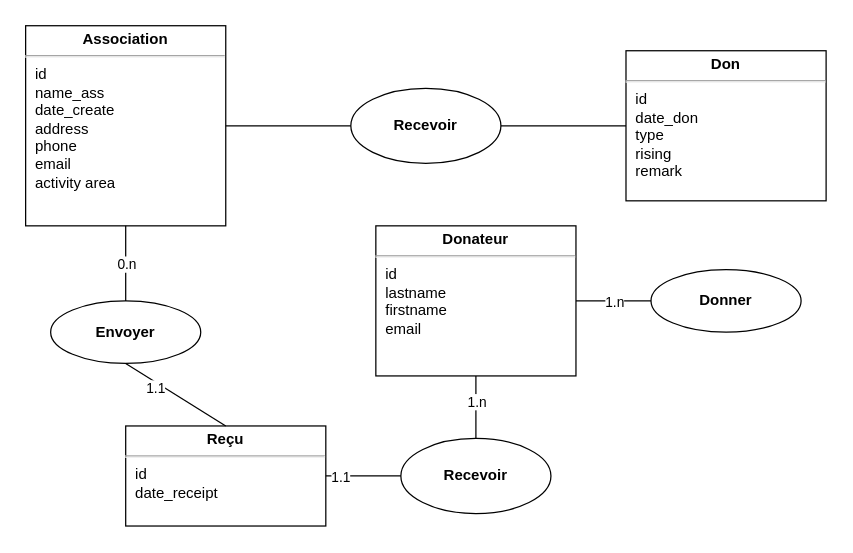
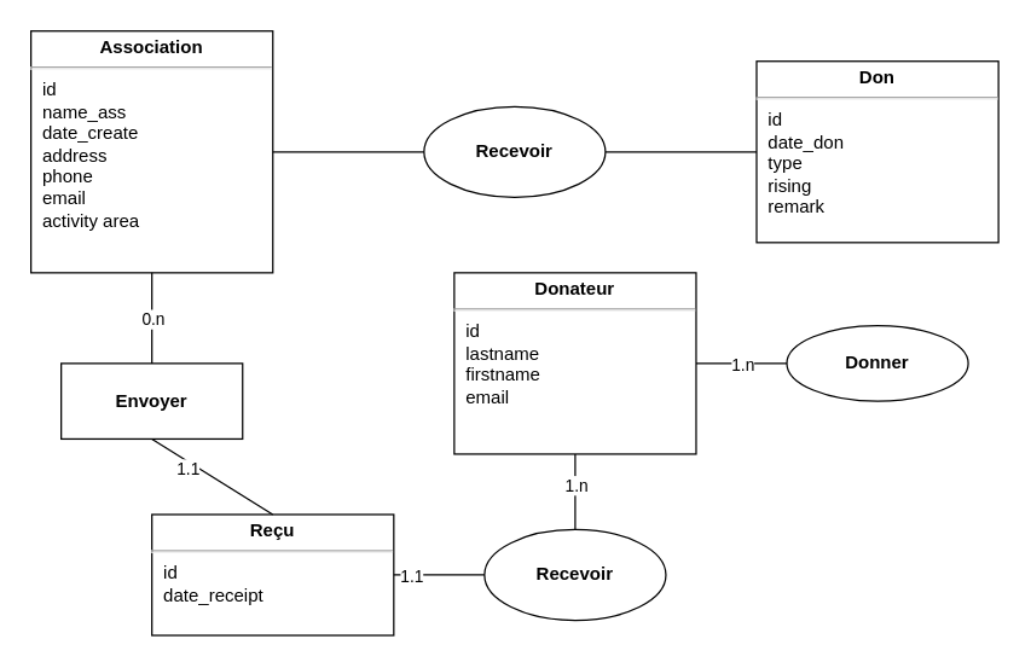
  <mxCell id="0" />
  <mxCell id="1" parent="0" />
  <mxCell id="2" value="&lt;p style=&quot;margin: 4px 0px 0px ; text-align: center&quot;&gt;&lt;b&gt;Association&lt;/b&gt;&lt;/p&gt;&lt;hr&gt;&lt;p style=&quot;margin: 0px ; margin-left: 8px&quot;&gt;id&lt;/p&gt;&lt;p style=&quot;margin: 0px ; margin-left: 8px&quot;&gt;name_ass&lt;/p&gt;&lt;p style=&quot;margin: 0px ; margin-left: 8px&quot;&gt;date_create&lt;/p&gt;&lt;p style=&quot;margin: 0px ; margin-left: 8px&quot;&gt;address&lt;/p&gt;&lt;p style=&quot;margin: 0px ; margin-left: 8px&quot;&gt;phone&lt;/p&gt;&lt;p style=&quot;margin: 0px ; margin-left: 8px&quot;&gt;email&lt;/p&gt;&lt;p style=&quot;margin: 0px ; margin-left: 8px&quot;&gt;activity area&lt;/p&gt;" style="verticalAlign=top;align=left;overflow=fill;fontSize=12;fontFamily=Helvetica;html=1;" vertex="1" parent="1"><mxGeometry x="20" y="20" width="160" height="160" as="geometry" /></mxCell>
  <mxCell id="3" value="&lt;p style=&quot;margin: 4px 0px 0px ; text-align: center&quot;&gt;&lt;b&gt;Don&lt;/b&gt;&lt;/p&gt;&lt;hr&gt;&lt;p style=&quot;margin: 0px ; margin-left: 8px&quot;&gt;id&lt;/p&gt;&lt;p style=&quot;margin: 0px ; margin-left: 8px&quot;&gt;date_don&lt;br&gt;type&lt;/p&gt;&lt;p style=&quot;margin: 0px ; margin-left: 8px&quot;&gt;rising&lt;/p&gt;&lt;p style=&quot;margin: 0px ; margin-left: 8px&quot;&gt;remark&lt;/p&gt;" style="verticalAlign=top;align=left;overflow=fill;fontSize=12;fontFamily=Helvetica;html=1;" vertex="1" parent="1"><mxGeometry x="500" y="40" width="160" height="120" as="geometry" /></mxCell>
  <mxCell id="4" value="&lt;p style=&quot;margin: 4px 0px 0px ; text-align: center&quot;&gt;&lt;b&gt;Donateur&lt;/b&gt;&lt;/p&gt;&lt;hr&gt;&lt;p style=&quot;margin: 0px ; margin-left: 8px&quot;&gt;id&lt;/p&gt;&lt;p style=&quot;margin: 0px ; margin-left: 8px&quot;&gt;lastname&lt;/p&gt;&lt;p style=&quot;margin: 0px ; margin-left: 8px&quot;&gt;firstname&lt;/p&gt;&lt;p style=&quot;margin: 0px ; margin-left: 8px&quot;&gt;email&lt;br&gt;&lt;/p&gt;" style="verticalAlign=top;align=left;overflow=fill;fontSize=12;fontFamily=Helvetica;html=1;" vertex="1" parent="1"><mxGeometry x="300" y="180" width="160" height="120" as="geometry" /></mxCell>
  <mxCell id="5" value="&lt;p style=&quot;margin: 4px 0px 0px ; text-align: center&quot;&gt;&lt;b&gt;Reçu&lt;/b&gt;&lt;/p&gt;&lt;hr&gt;&lt;p style=&quot;margin: 0px ; margin-left: 8px&quot;&gt;id&lt;/p&gt;&lt;p style=&quot;margin: 0px ; margin-left: 8px&quot;&gt;date_receipt&lt;/p&gt;" style="verticalAlign=top;align=left;overflow=fill;fontSize=12;fontFamily=Helvetica;html=1;" vertex="1" parent="1"><mxGeometry x="100" y="340" width="160" height="80" as="geometry" /></mxCell>
  <mxCell id="6" value="&lt;b&gt;Donner&lt;/b&gt;" style="ellipse;whiteSpace=wrap;html=1;" vertex="1" parent="1"><mxGeometry x="520" y="215" width="120" height="50" as="geometry" /></mxCell>
  <mxCell id="7" value="" style="endArrow=none;html=1;exitX=0;exitY=0.5;exitDx=0;exitDy=0;" edge="1" parent="1" source="6" target="4"><mxGeometry width="50" height="50" relative="1" as="geometry"><mxPoint x="330" y="250" as="sourcePoint" /><mxPoint x="510" y="280" as="targetPoint" /></mxGeometry></mxCell>
  <mxCell id="8" value="1.n" style="edgeLabel;html=1;align=center;verticalAlign=middle;resizable=0;points=[];" vertex="1" connectable="0" parent="7"><mxGeometry x="0.633" relative="1" as="geometry"><mxPoint x="19" as="offset" /></mxGeometry></mxCell>
  <mxCell id="9" value="&lt;b&gt;Recevoir&lt;/b&gt;" style="ellipse;whiteSpace=wrap;html=1;" vertex="1" parent="1"><mxGeometry x="280" y="70" width="120" height="60" as="geometry" /></mxCell>
  <mxCell id="10" value="" style="endArrow=none;html=1;exitX=0;exitY=0.5;exitDx=0;exitDy=0;entryX=1;entryY=0.5;entryDx=0;entryDy=0;" edge="1" parent="1" source="9" target="2"><mxGeometry width="50" height="50" relative="1" as="geometry"><mxPoint x="540" y="260" as="sourcePoint" /><mxPoint x="480" y="260" as="targetPoint" /></mxGeometry></mxCell>
  <mxCell id="11" value="" style="endArrow=none;html=1;exitX=1;exitY=0.5;exitDx=0;exitDy=0;entryX=0;entryY=0.5;entryDx=0;entryDy=0;" edge="1" parent="1" source="9" target="3"><mxGeometry width="50" height="50" relative="1" as="geometry"><mxPoint x="290" y="90" as="sourcePoint" /><mxPoint x="190" y="90" as="targetPoint" /></mxGeometry></mxCell>
  <mxCell id="12" value="" style="endArrow=none;html=1;entryX=0.5;entryY=1;entryDx=0;entryDy=0;exitX=0.5;exitY=0;exitDx=0;exitDy=0;" edge="1" parent="1" source="5" target="14"><mxGeometry width="50" height="50" relative="1" as="geometry"><mxPoint x="310" y="320" as="sourcePoint" /><mxPoint x="360" y="270" as="targetPoint" /></mxGeometry></mxCell>
  <mxCell id="13" value="1.1" style="edgeLabel;html=1;align=center;verticalAlign=middle;resizable=0;points=[];" vertex="1" connectable="0" parent="12"><mxGeometry x="0.4" y="-1" relative="1" as="geometry"><mxPoint x="-1" y="5" as="offset" /></mxGeometry></mxCell>
- <mxCell id="14" value="&lt;b&gt;Envoyer&lt;/b&gt;" style="ellipse;whiteSpace=wrap;html=1;" vertex="1" parent="1"><mxGeometry x="40" y="240" width="120" height="50" as="geometry" /></mxCell>
+ <mxCell id="14" value="&lt;b&gt;Envoyer&lt;/b&gt;" style="whiteSpace=wrap;html=1;rounded=0;" vertex="1" parent="1"><mxGeometry x="40" y="240" width="120" height="50" as="geometry" /></mxCell>
  <mxCell id="15" value="" style="endArrow=none;html=1;entryX=0.5;entryY=0;entryDx=0;entryDy=0;exitX=0.5;exitY=1;exitDx=0;exitDy=0;" edge="1" parent="1" source="2" target="14"><mxGeometry width="50" height="50" relative="1" as="geometry"><mxPoint x="110" y="350" as="sourcePoint" /><mxPoint x="110" y="270" as="targetPoint" /></mxGeometry></mxCell>
  <mxCell id="16" value="0.n" style="edgeLabel;html=1;align=center;verticalAlign=middle;resizable=0;points=[];" vertex="1" connectable="0" parent="15"><mxGeometry x="-0.333" relative="1" as="geometry"><mxPoint y="10" as="offset" /></mxGeometry></mxCell>
  <mxCell id="17" value="&lt;b&gt;Recevoir&lt;/b&gt;" style="ellipse;whiteSpace=wrap;html=1;" vertex="1" parent="1"><mxGeometry x="320" y="350" width="120" height="60" as="geometry" /></mxCell>
  <mxCell id="18" value="" style="endArrow=none;html=1;entryX=0.5;entryY=1;entryDx=0;entryDy=0;exitX=0.5;exitY=0;exitDx=0;exitDy=0;" edge="1" parent="1" source="17" target="4"><mxGeometry width="50" height="50" relative="1" as="geometry"><mxPoint x="379.5" y="365" as="sourcePoint" /><mxPoint x="379.5" y="290" as="targetPoint" /></mxGeometry></mxCell>
  <mxCell id="19" value="1.n" style="edgeLabel;html=1;align=center;verticalAlign=middle;resizable=0;points=[];" vertex="1" connectable="0" parent="18"><mxGeometry x="0.4" relative="1" as="geometry"><mxPoint y="5" as="offset" /></mxGeometry></mxCell>
  <mxCell id="20" value="" style="endArrow=none;html=1;exitX=0;exitY=0.5;exitDx=0;exitDy=0;entryX=1;entryY=0.5;entryDx=0;entryDy=0;" edge="1" parent="1" source="17" target="5"><mxGeometry width="50" height="50" relative="1" as="geometry"><mxPoint x="320" y="399.5" as="sourcePoint" /><mxPoint x="260" y="399.5" as="targetPoint" /></mxGeometry></mxCell>
  <mxCell id="21" value="1.1" style="edgeLabel;html=1;align=center;verticalAlign=middle;resizable=0;points=[];" vertex="1" connectable="0" parent="20"><mxGeometry x="-0.486" y="1" relative="1" as="geometry"><mxPoint x="-34" y="-1" as="offset" /></mxGeometry></mxCell>
